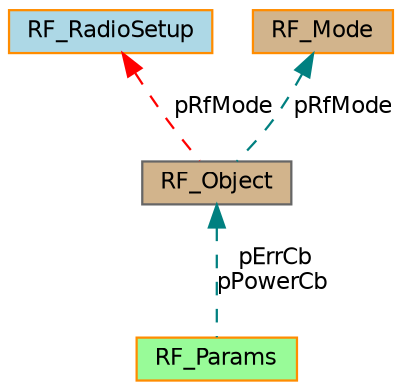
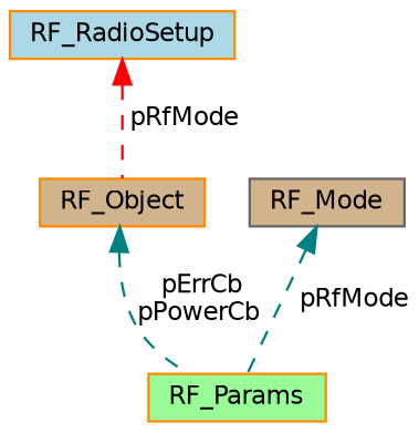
  digraph {
    node [color=darkorange fillcolor=tan fontname=Helvetica fontsize=10 shape=record style=filled]
    edge [color=teal dir=back fontname=Helvetica fontsize=10 labelfontname=Helvetica labelfontsize=10 style=dashed]
    n1 [fillcolor=palegreen fontcolor=black height=0.2 label=RF_Params width=0.4]
-   n2 [color=gray40 height=0.2 label=RF_Object width=0.4]
+   n2 [height=0.2 label=RF_Object width=0.4]
    n3 [fillcolor=lightblue height=0.2 label=RF_RadioSetup width=0.4]
-   n4 [height=0.2 label=RF_Mode width=0.4]
+   n4 [color=gray40 height=0.2 label=RF_Mode width=0.4]
    n2 -> n1 [label=" pErrCb\npPowerCb"]
    n3 -> n2 [color=red label=" pRfMode"]
-   n4 -> n2 [label=" pRfMode"]
+   n4 -> n1 [label=" pRfMode"]
  }
